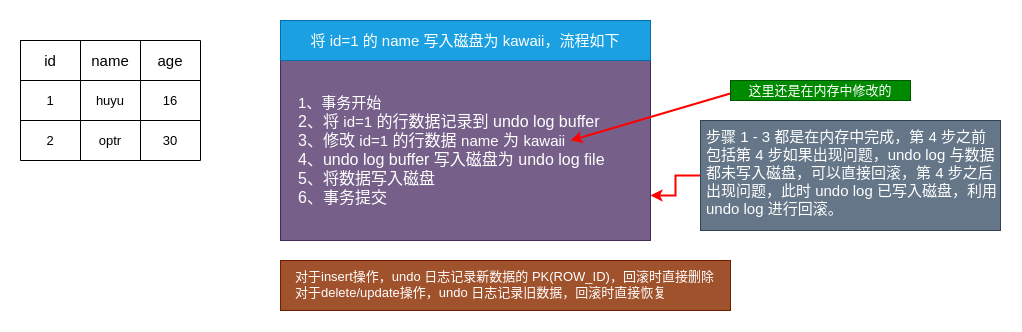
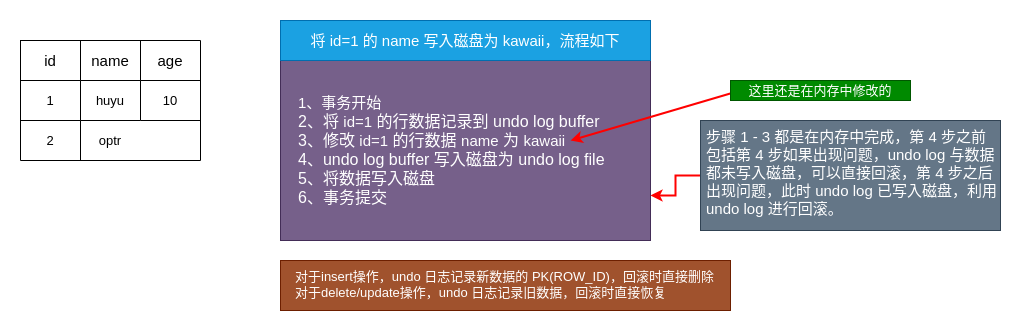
  <mxCell id="0" />
  <mxCell id="1" parent="0" />
  <mxCell id="2" value="" style="shape=table;html=1;whiteSpace=wrap;startSize=0;container=1;collapsible=0;childLayout=tableLayout;fontSize=14;" vertex="1" parent="1"><mxGeometry x="20" y="40" width="180" height="120" as="geometry" /></mxCell>
  <mxCell id="3" style="shape=partialRectangle;html=1;whiteSpace=wrap;collapsible=0;dropTarget=0;pointerEvents=0;fillColor=none;top=0;left=0;bottom=0;right=0;points=[[0,0.5],[1,0.5]];portConstraint=eastwest;" vertex="1" parent="2"><mxGeometry width="180" height="40" as="geometry" /></mxCell>
  <mxCell id="4" value="&lt;font style=&quot;font-size: 15px&quot;&gt;id&lt;/font&gt;" style="shape=partialRectangle;html=1;whiteSpace=wrap;connectable=0;fillColor=none;top=0;left=0;bottom=0;right=0;overflow=hidden;" vertex="1" parent="3"><mxGeometry width="60" height="40" as="geometry" /></mxCell>
  <mxCell id="5" value="&lt;font style=&quot;font-size: 15px&quot;&gt;name&lt;/font&gt;" style="shape=partialRectangle;html=1;whiteSpace=wrap;connectable=0;fillColor=none;top=0;left=0;bottom=0;right=0;overflow=hidden;" vertex="1" parent="3"><mxGeometry x="60" width="60" height="40" as="geometry" /></mxCell>
  <mxCell id="6" value="&lt;font style=&quot;font-size: 15px&quot;&gt;age&lt;/font&gt;" style="shape=partialRectangle;html=1;whiteSpace=wrap;connectable=0;fillColor=none;top=0;left=0;bottom=0;right=0;overflow=hidden;" vertex="1" parent="3"><mxGeometry x="120" width="60" height="40" as="geometry" /></mxCell>
  <mxCell id="7" value="" style="shape=partialRectangle;html=1;whiteSpace=wrap;collapsible=0;dropTarget=0;pointerEvents=0;fillColor=none;top=0;left=0;bottom=0;right=0;points=[[0,0.5],[1,0.5]];portConstraint=eastwest;" vertex="1" parent="2"><mxGeometry y="40" width="180" height="40" as="geometry" /></mxCell>
  <mxCell id="8" value="1" style="shape=partialRectangle;html=1;whiteSpace=wrap;connectable=0;fillColor=none;top=0;left=0;bottom=0;right=0;overflow=hidden;fontSize=13;" vertex="1" parent="7"><mxGeometry width="60" height="40" as="geometry" /></mxCell>
  <mxCell id="9" value="&lt;font style=&quot;font-size: 13px&quot;&gt;huyu&lt;/font&gt;" style="shape=partialRectangle;html=1;whiteSpace=wrap;connectable=0;fillColor=none;top=0;left=0;bottom=0;right=0;overflow=hidden;" vertex="1" parent="7"><mxGeometry x="60" width="60" height="40" as="geometry" /></mxCell>
- <mxCell id="10" value="&lt;font style=&quot;font-size: 13px&quot;&gt;16&lt;/font&gt;" style="shape=partialRectangle;html=1;whiteSpace=wrap;connectable=0;fillColor=none;top=0;left=0;bottom=0;right=0;overflow=hidden;" vertex="1" parent="7"><mxGeometry x="120" width="60" height="40" as="geometry" /></mxCell>
+ <mxCell id="10" value="&lt;font style=&quot;font-size: 13px&quot;&gt;10&lt;/font&gt;" style="shape=partialRectangle;html=1;whiteSpace=wrap;connectable=0;fillColor=none;top=0;left=0;bottom=0;right=0;overflow=hidden;" vertex="1" parent="7"><mxGeometry x="120" width="60" height="40" as="geometry" /></mxCell>
  <mxCell id="11" value="" style="shape=partialRectangle;html=1;whiteSpace=wrap;collapsible=0;dropTarget=0;pointerEvents=0;fillColor=none;top=0;left=0;bottom=0;right=0;points=[[0,0.5],[1,0.5]];portConstraint=eastwest;" vertex="1" parent="2"><mxGeometry y="80" width="180" height="40" as="geometry" /></mxCell>
  <mxCell id="12" value="&lt;font style=&quot;font-size: 13px&quot;&gt;2&lt;/font&gt;" style="shape=partialRectangle;html=1;whiteSpace=wrap;connectable=0;fillColor=none;top=0;left=0;bottom=0;right=0;overflow=hidden;" vertex="1" parent="11"><mxGeometry width="60" height="40" as="geometry" /></mxCell>
  <mxCell id="13" value="&lt;font style=&quot;font-size: 13px&quot;&gt;optr&lt;/font&gt;" style="shape=partialRectangle;html=1;whiteSpace=wrap;connectable=0;fillColor=none;top=0;left=0;bottom=0;right=0;overflow=hidden;" vertex="1" parent="11"><mxGeometry x="60" width="60" height="40" as="geometry" /></mxCell>
- <mxCell id="14" value="&lt;font style=&quot;font-size: 13px&quot;&gt;30&lt;/font&gt;" style="shape=partialRectangle;html=1;whiteSpace=wrap;connectable=0;fillColor=none;top=0;left=0;bottom=0;right=0;overflow=hidden;" vertex="1" parent="11"><mxGeometry x="120" width="60" height="40" as="geometry" /></mxCell>
  <mxCell id="15" value="1、事务开始&lt;br&gt;&lt;font color=&quot;#ffffff&quot;&gt;&lt;span style=&quot;font-family: &amp;#34;microsoft yahei&amp;#34; , &amp;#34;helvetica&amp;#34; , &amp;#34;arial&amp;#34; , &amp;#34;lucida grande&amp;#34; , &amp;#34;tahoma&amp;#34; , sans-serif ; font-size: 16px ; text-align: justify ; text-indent: 32px&quot;&gt;2、将&amp;nbsp;&lt;/span&gt;id=1&lt;span style=&quot;font-family: &amp;#34;microsoft yahei&amp;#34; , &amp;#34;helvetica&amp;#34; , &amp;#34;arial&amp;#34; , &amp;#34;lucida grande&amp;#34; , &amp;#34;tahoma&amp;#34; , sans-serif ; font-size: 16px ; text-align: justify ; text-indent: 32px&quot;&gt;&amp;nbsp;的行数据记录到 undo log buffer&lt;/span&gt;&lt;br style=&quot;box-sizing: border-box ; font-family: &amp;#34;microsoft yahei&amp;#34; , &amp;#34;helvetica&amp;#34; , &amp;#34;arial&amp;#34; , &amp;#34;lucida grande&amp;#34; , &amp;#34;tahoma&amp;#34; , sans-serif ; font-size: 16px ; text-align: justify ; text-indent: 32px&quot;&gt;&lt;span style=&quot;font-family: &amp;#34;microsoft yahei&amp;#34; , &amp;#34;helvetica&amp;#34; , &amp;#34;arial&amp;#34; , &amp;#34;lucida grande&amp;#34; , &amp;#34;tahoma&amp;#34; , sans-serif ; font-size: 16px ; text-align: justify ; text-indent: 32px&quot;&gt;3、修改&amp;nbsp;&lt;/span&gt;id=1&lt;span style=&quot;font-family: &amp;#34;microsoft yahei&amp;#34; , &amp;#34;helvetica&amp;#34; , &amp;#34;arial&amp;#34; , &amp;#34;lucida grande&amp;#34; , &amp;#34;tahoma&amp;#34; , sans-serif ; font-size: 16px ; text-align: justify ; text-indent: 32px&quot;&gt;&amp;nbsp;的行数据&amp;nbsp;&lt;/span&gt;name&lt;span style=&quot;font-family: &amp;#34;microsoft yahei&amp;#34; , &amp;#34;helvetica&amp;#34; , &amp;#34;arial&amp;#34; , &amp;#34;lucida grande&amp;#34; , &amp;#34;tahoma&amp;#34; , sans-serif ; font-size: 16px ; text-align: justify ; text-indent: 32px&quot;&gt;&amp;nbsp;为&amp;nbsp;&lt;/span&gt;kawaii&lt;br style=&quot;box-sizing: border-box ; font-family: &amp;#34;microsoft yahei&amp;#34; , &amp;#34;helvetica&amp;#34; , &amp;#34;arial&amp;#34; , &amp;#34;lucida grande&amp;#34; , &amp;#34;tahoma&amp;#34; , sans-serif ; font-size: 16px ; text-align: justify ; text-indent: 32px&quot;&gt;&lt;span style=&quot;font-family: &amp;#34;microsoft yahei&amp;#34; , &amp;#34;helvetica&amp;#34; , &amp;#34;arial&amp;#34; , &amp;#34;lucida grande&amp;#34; , &amp;#34;tahoma&amp;#34; , sans-serif ; font-size: 16px ; text-align: justify ; text-indent: 32px&quot;&gt;4、undo log buffer 写入磁盘为 undo log file&lt;/span&gt;&lt;br style=&quot;box-sizing: border-box ; font-family: &amp;#34;microsoft yahei&amp;#34; , &amp;#34;helvetica&amp;#34; , &amp;#34;arial&amp;#34; , &amp;#34;lucida grande&amp;#34; , &amp;#34;tahoma&amp;#34; , sans-serif ; font-size: 16px ; text-align: justify ; text-indent: 32px&quot;&gt;&lt;span style=&quot;font-family: &amp;#34;microsoft yahei&amp;#34; , &amp;#34;helvetica&amp;#34; , &amp;#34;arial&amp;#34; , &amp;#34;lucida grande&amp;#34; , &amp;#34;tahoma&amp;#34; , sans-serif ; font-size: 16px ; text-align: justify ; text-indent: 32px&quot;&gt;5、将数据写入磁盘&lt;/span&gt;&lt;br style=&quot;box-sizing: border-box ; font-family: &amp;#34;microsoft yahei&amp;#34; , &amp;#34;helvetica&amp;#34; , &amp;#34;arial&amp;#34; , &amp;#34;lucida grande&amp;#34; , &amp;#34;tahoma&amp;#34; , sans-serif ; font-size: 16px ; text-align: justify ; text-indent: 32px&quot;&gt;&lt;span style=&quot;font-family: &amp;#34;microsoft yahei&amp;#34; , &amp;#34;helvetica&amp;#34; , &amp;#34;arial&amp;#34; , &amp;#34;lucida grande&amp;#34; , &amp;#34;tahoma&amp;#34; , sans-serif ; font-size: 16px ; text-align: justify ; text-indent: 32px&quot;&gt;6、事务提交&lt;/span&gt;&lt;/font&gt;" style="text;html=1;strokeColor=#432D57;fillColor=#76608a;align=left;verticalAlign=middle;whiteSpace=wrap;rounded=0;fontSize=15;fontColor=#ffffff;spacingRight=0;spacing=2;spacingLeft=16;" vertex="1" parent="1"><mxGeometry x="280" y="60" width="370" height="180" as="geometry" /></mxCell>
  <mxCell id="16" value="&lt;div&gt;将 id=1 的 name 写入磁盘为 kawaii，流程如下&lt;/div&gt;" style="text;html=1;strokeColor=#006EAF;fillColor=#1ba1e2;align=center;verticalAlign=middle;whiteSpace=wrap;rounded=0;fontSize=15;fontColor=#ffffff;labelPosition=center;verticalLabelPosition=middle;" vertex="1" parent="1"><mxGeometry x="280" y="20" width="370" height="40" as="geometry" /></mxCell>
  <mxCell id="17" value="" style="endArrow=classic;html=1;fontSize=13;flowAnimation=0;fillColor=#a20025;strokeColor=#FF0000;strokeWidth=2;" edge="1" parent="1"><mxGeometry width="50" height="50" relative="1" as="geometry"><mxPoint x="740" y="90" as="sourcePoint" /><mxPoint x="570" y="140" as="targetPoint" /></mxGeometry></mxCell>
  <mxCell id="18" value="这里还是在内存中修改的" style="text;html=1;strokeColor=#005700;fillColor=#008a00;align=center;verticalAlign=middle;whiteSpace=wrap;rounded=0;fontSize=13;fontColor=#ffffff;" vertex="1" parent="1"><mxGeometry x="730" y="80" width="180" height="20" as="geometry" /></mxCell>
  <mxCell id="19" style="edgeStyle=orthogonalEdgeStyle;rounded=0;orthogonalLoop=1;jettySize=auto;html=1;exitX=0;exitY=0.5;exitDx=0;exitDy=0;entryX=1;entryY=0.75;entryDx=0;entryDy=0;strokeColor=#FF0000;strokeWidth=2;fontSize=13;" edge="1" parent="1" source="20" target="15"><mxGeometry relative="1" as="geometry" /></mxCell>
  <mxCell id="20" value="&lt;div&gt;步骤 1 - 3 都是在内存中完成，第 4 步之前包括第 4 步如果出现问题，undo log 与数据都未写入磁盘，可以直接回滚，第 4 步之后出现问题，此时 undo log 已写入磁盘，利用 undo log 进行回滚。&lt;/div&gt;&lt;div&gt;&lt;br&gt;&lt;/div&gt;" style="text;html=1;strokeColor=#314354;fillColor=#647687;align=left;verticalAlign=middle;whiteSpace=wrap;rounded=0;fontSize=15;spacingLeft=4;fontColor=#ffffff;spacingTop=11;" vertex="1" parent="1"><mxGeometry x="700" y="120" width="300" height="110" as="geometry" /></mxCell>
  <mxCell id="21" value="&lt;div&gt;对于insert操作，undo 日志记录新数据的 PK(ROW_ID)，回滚时直接删除&lt;/div&gt;&lt;div&gt;对于delete/update操作，undo 日志记录旧数据，回滚时直接恢复&lt;/div&gt;&lt;div&gt;&lt;br&gt;&lt;/div&gt;" style="text;html=1;strokeColor=#6D1F00;fillColor=#a0522d;align=left;verticalAlign=middle;whiteSpace=wrap;rounded=0;fontSize=13;spacingTop=14;spacingLeft=13;fontColor=#ffffff;" vertex="1" parent="1"><mxGeometry x="280" y="260" width="450" height="50" as="geometry" /></mxCell>
